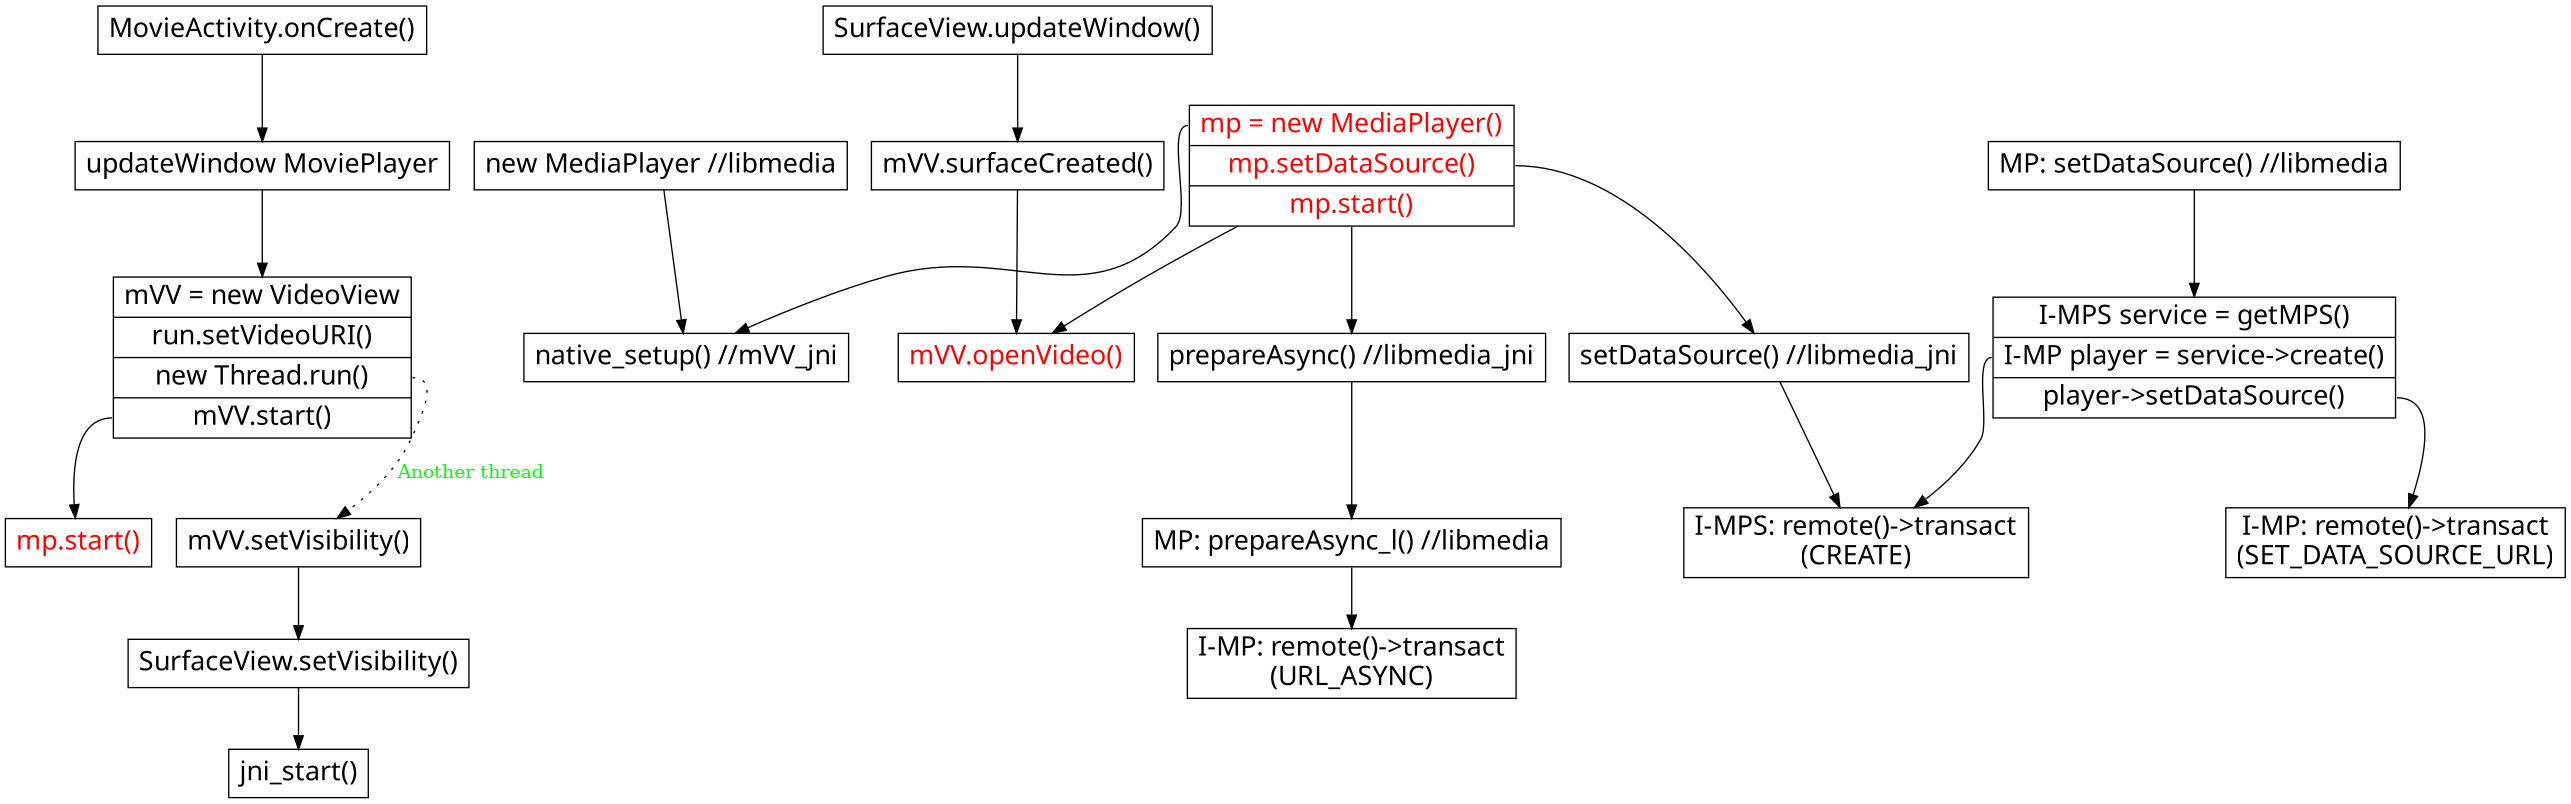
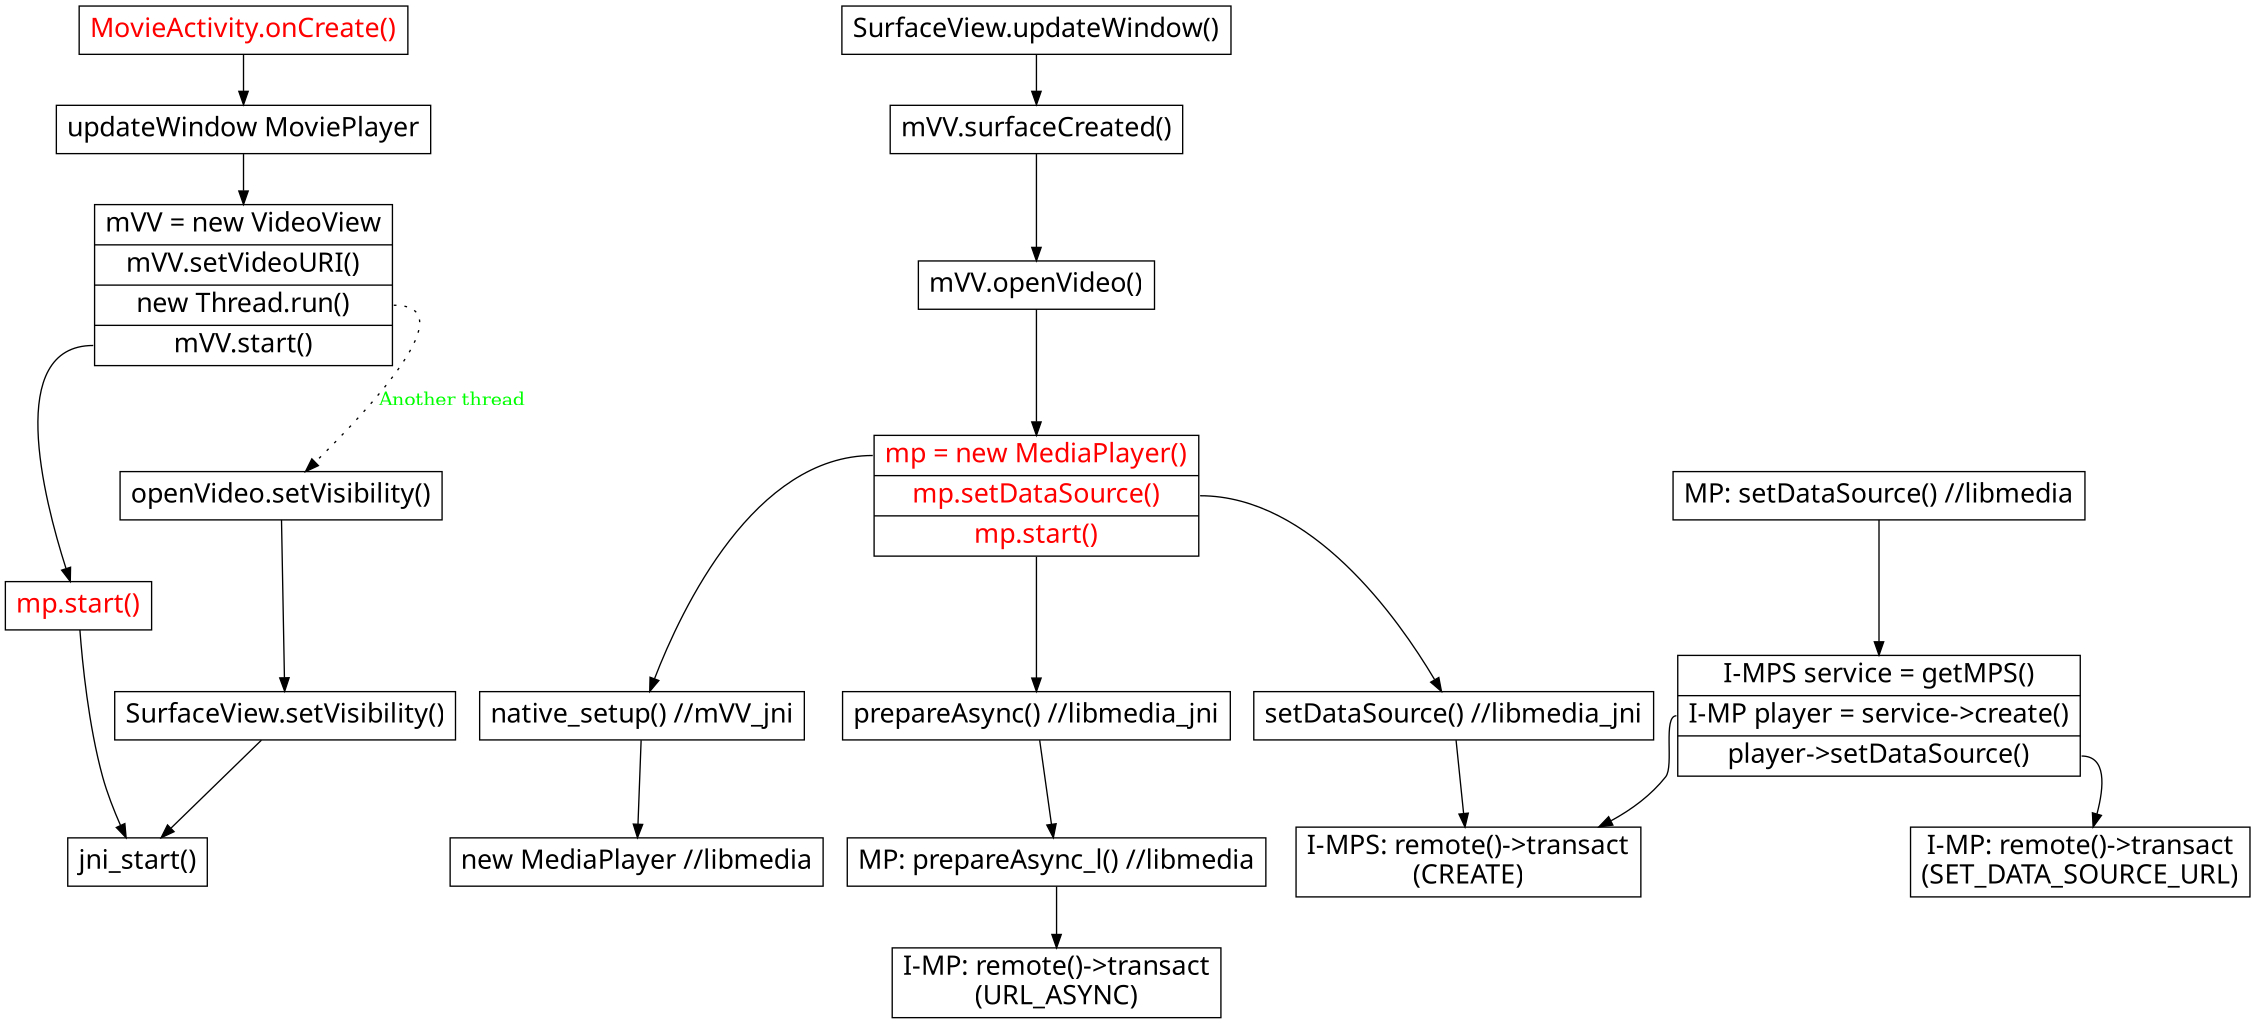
  digraph {
    node [fontname="Microsoft YaHei" fontsize=20 shape=record]
-   n1 [label="MovieActivity.onCreate()"]
+   n1 [label="MovieActivity.onCreate()" fontcolor=RED]
    n2 [label="updateWindow MoviePlayer"]
-   n3 [label="{mVV = new VideoView |<f0>run.setVideoURI() |<f1>new Thread.run() |<f2>mVV.start()}"]
+   n3 [label="{mVV = new VideoView |<f0>mVV.setVideoURI() |<f1>new Thread.run() |<f2>mVV.start()}"]
    n4 [fontcolor=RED label="mp.start()"]
-   n5 [label="mVV.setVisibility()"]
+   n5 [label="openVideo.setVisibility()"]
    n6 [label="jni_start()"]
    n7 [label="SurfaceView.setVisibility()"]
    n8 [fontcolor=RED label="{<f0>mp = new MediaPlayer()|<f1>mp.setDataSource()|<f2>mp.start()}"]
    n9 [label="native_setup() //mVV_jni"]
    n10 [label="setDataSource() //libmedia_jni"]
    n11 [label="prepareAsync() //libmedia_jni"]
    n12 [label="new MediaPlayer //libmedia"]
    n13 [label="I-MPS: remote()-\>transact\n(CREATE)"]
    n14 [label="MP: prepareAsync_l() //libmedia"]
    n15 [label="SurfaceView.updateWindow()"]
    n16 [label="mVV.surfaceCreated()"]
-   n17 [label="mVV.openVideo()" fontcolor=RED]
+   n17 [label="mVV.openVideo()"]
    n18 [label="MP: setDataSource() //libmedia"]
    n19 [label="{<f0>I-MPS service = getMPS() |<f1>I-MP player = service-\>create()|<f2>player-\>setDataSource() }"]
    n20 [label="I-MP: remote()-\>transact\n(SET_DATA_SOURCE_URL)"]
    n21 [label="I-MP: remote()-\>transact\n(URL_ASYNC)"]
    n1 -> n2
    n2 -> n3
    n3 -> n4 [tailport="f2:w"]
    n3 -> n5 [fontcolor=green label="Another thread" style=dotted tailport=f1]
+   n4 -> n6
    n5 -> n7
    n7 -> n6
    n8 -> n9 [tailport="f0:w"]
    n8 -> n10 [tailport="f1:e"]
    n8 -> n11 [tailport="f2:s"]
-   n12 -> n9
+   n9 -> n12
    n10 -> n13
    n11 -> n14
    n14 -> n21
    n15 -> n16
    n16 -> n17
-   n8 -> n17
+   n17 -> n8
    n18 -> n19
    n19 -> n13 [tailport="f1:w"]
    n19 -> n20 [tailport="f2:e"]
  }
